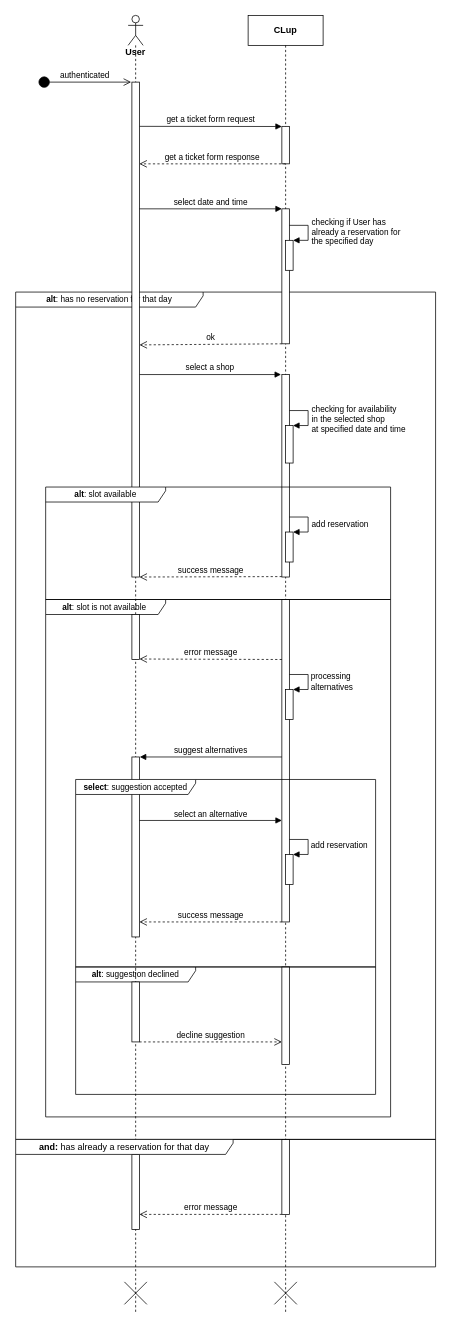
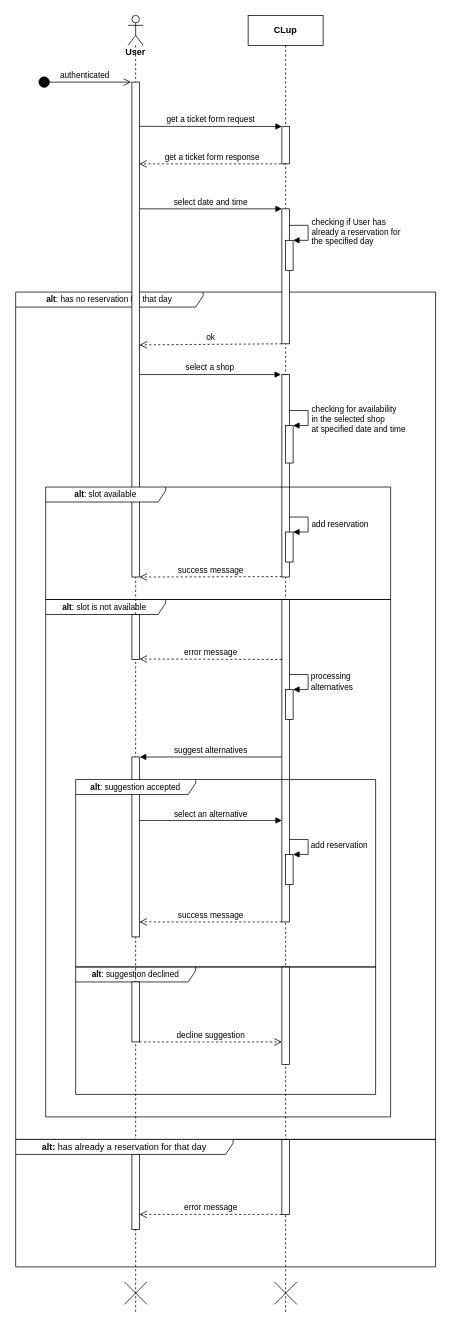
  <mxCell id="0" />
  <mxCell id="1" parent="0" />
  <mxCell id="2" value="&lt;font style=&quot;font-size: 11px&quot;&gt;&lt;b&gt;alt&lt;/b&gt;: suggestion declined&lt;/font&gt;" style="shape=umlFrame;whiteSpace=wrap;html=1;width=160;height=20;" parent="1" vertex="1"><mxGeometry x="100" y="1289" width="400" height="170" as="geometry" /></mxCell>
  <mxCell id="3" value="&lt;font style=&quot;font-size: 11px&quot;&gt;&lt;b&gt;alt&lt;/b&gt;: slot is not available&amp;nbsp;&lt;/font&gt;" style="shape=umlFrame;whiteSpace=wrap;html=1;width=160;height=20;" parent="1" vertex="1"><mxGeometry x="60" y="799" width="460" height="690" as="geometry" /></mxCell>
  <mxCell id="4" value="&lt;font style=&quot;font-size: 11px&quot;&gt;&lt;b&gt;alt&lt;/b&gt;: has no reservation for that day&lt;/font&gt;" style="shape=umlFrame;whiteSpace=wrap;html=1;width=250;height=20;" parent="1" vertex="1"><mxGeometry y="389" width="560" height="1130" as="geometry" x="20" /></mxCell>
  <mxCell id="5" value="&lt;b&gt;CLup&lt;/b&gt;" style="shape=umlLifeline;perimeter=lifelinePerimeter;whiteSpace=wrap;html=1;container=1;collapsible=0;recursiveResize=0;outlineConnect=0;" parent="1" vertex="1"><mxGeometry x="330" y="20" width="100" height="1729" as="geometry" /></mxCell>
  <mxCell id="6" value="&lt;b&gt;User&lt;/b&gt;" style="shape=umlLifeline;participant=umlActor;perimeter=lifelinePerimeter;whiteSpace=wrap;html=1;container=0;collapsible=0;recursiveResize=0;verticalAlign=top;spacingTop=36;outlineConnect=0;" parent="1" vertex="1"><mxGeometry x="170" y="20" width="20" height="1729" as="geometry" /></mxCell>
  <mxCell id="7" value="get a ticket form request" style="html=1;verticalAlign=bottom;endArrow=block;entryX=-0.003;entryY=0.004;entryDx=0;entryDy=0;entryPerimeter=0;" parent="1" target="24" edge="1"><mxGeometry width="80" relative="1" as="geometry"><mxPoint x="185" y="168" as="sourcePoint" /><mxPoint x="340" y="168" as="targetPoint" /></mxGeometry></mxCell>
  <mxCell id="8" value="select a shop" style="html=1;verticalAlign=bottom;endArrow=block;entryX=-0.111;entryY=0;entryDx=0;entryDy=0;entryPerimeter=0;" parent="1" target="27" edge="1"><mxGeometry width="80" relative="1" as="geometry"><mxPoint x="185" y="499" as="sourcePoint" /><mxPoint x="295" y="499" as="targetPoint" /></mxGeometry></mxCell>
  <mxCell id="9" value="success message" style="html=1;verticalAlign=bottom;endArrow=open;dashed=1;endSize=8;entryX=1.009;entryY=1;entryDx=0;entryDy=0;entryPerimeter=0;" parent="1" target="23" edge="1"><mxGeometry relative="1" as="geometry"><mxPoint x="375" y="768.43" as="sourcePoint" /><mxPoint x="295" y="768.43" as="targetPoint" /></mxGeometry></mxCell>
  <mxCell id="10" value="" style="html=1;points=[];perimeter=orthogonalPerimeter;" parent="1" vertex="1"><mxGeometry x="375" y="799" width="10" height="430" as="geometry" /></mxCell>
  <mxCell id="11" value="error message" style="html=1;verticalAlign=bottom;endArrow=open;dashed=1;endSize=8;entryX=1.009;entryY=0.989;entryDx=0;entryDy=0;entryPerimeter=0;" parent="1" target="15" edge="1"><mxGeometry relative="1" as="geometry"><mxPoint x="375" y="879" as="sourcePoint" /><mxPoint x="295" y="879" as="targetPoint" /></mxGeometry></mxCell>
  <mxCell id="12" value="" style="html=1;points=[];perimeter=orthogonalPerimeter;" parent="1" vertex="1"><mxGeometry x="380" y="919" width="10" height="40" as="geometry" /></mxCell>
  <mxCell id="13" value="processing&lt;br&gt;alternatives" style="edgeStyle=orthogonalEdgeStyle;html=1;align=left;spacingLeft=2;endArrow=block;rounded=0;entryX=1;entryY=0;" parent="1" target="12" edge="1"><mxGeometry x="0.077" relative="1" as="geometry"><mxPoint x="385" y="899" as="sourcePoint" /><Array as="points"><mxPoint x="410" y="899" /></Array><mxPoint as="offset" /></mxGeometry></mxCell>
  <mxCell id="14" value="suggest alternatives" style="html=1;verticalAlign=bottom;endArrow=block;entryX=1.054;entryY=0;entryDx=0;entryDy=0;entryPerimeter=0;" parent="1" target="16" edge="1"><mxGeometry width="80" relative="1" as="geometry"><mxPoint x="375" y="1009" as="sourcePoint" /><mxPoint x="295" y="1009" as="targetPoint" /></mxGeometry></mxCell>
  <mxCell id="15" value="" style="html=1;points=[];perimeter=orthogonalPerimeter;" parent="1" vertex="1"><mxGeometry x="175" y="819" width="10" height="60" as="geometry" /></mxCell>
  <mxCell id="16" value="" style="html=1;points=[];perimeter=orthogonalPerimeter;" parent="1" vertex="1"><mxGeometry x="175" y="1009" width="10" height="240" as="geometry" /></mxCell>
  <mxCell id="17" value="select an alternative" style="html=1;verticalAlign=bottom;endArrow=block;" parent="1" target="10" edge="1"><mxGeometry width="80" relative="1" as="geometry"><mxPoint x="185" y="1093.66" as="sourcePoint" /><mxPoint x="265" y="1093.66" as="targetPoint" /></mxGeometry></mxCell>
  <mxCell id="18" value="" style="html=1;points=[];perimeter=orthogonalPerimeter;" parent="1" vertex="1"><mxGeometry x="380" y="1139" width="10" height="40" as="geometry" /></mxCell>
  <mxCell id="19" value="add reservation" style="edgeStyle=orthogonalEdgeStyle;html=1;align=left;spacingLeft=2;endArrow=block;rounded=0;entryX=1;entryY=0;" parent="1" target="18" edge="1"><mxGeometry relative="1" as="geometry"><mxPoint x="385" y="1119" as="sourcePoint" /><Array as="points"><mxPoint x="410" y="1119" /></Array></mxGeometry></mxCell>
  <mxCell id="20" value="success message" style="html=1;verticalAlign=bottom;endArrow=open;dashed=1;endSize=8;" parent="1" target="16" edge="1"><mxGeometry relative="1" as="geometry"><mxPoint x="375" y="1229" as="sourcePoint" /><mxPoint x="295" y="1229" as="targetPoint" /></mxGeometry></mxCell>
  <mxCell id="21" value="" style="html=1;points=[];perimeter=orthogonalPerimeter;" parent="1" vertex="1"><mxGeometry x="175" y="1309" width="10" height="80" as="geometry" /></mxCell>
  <mxCell id="22" value="" style="html=1;points=[];perimeter=orthogonalPerimeter;" parent="1" vertex="1"><mxGeometry x="375" y="1289" width="10" height="130" as="geometry" /></mxCell>
  <mxCell id="23" value="" style="html=1;points=[];perimeter=orthogonalPerimeter;" parent="1" vertex="1"><mxGeometry x="175" y="109" width="10" height="660" as="geometry" /></mxCell>
  <mxCell id="24" value="" style="html=1;points=[];perimeter=orthogonalPerimeter;" parent="1" vertex="1"><mxGeometry x="375" y="168" width="10" height="50" as="geometry" /></mxCell>
  <mxCell id="25" value="authenticated" style="html=1;verticalAlign=bottom;startArrow=circle;startFill=1;endArrow=open;startSize=6;endSize=8;" parent="1" edge="1"><mxGeometry x="314" y="-67" width="80" as="geometry"><mxPoint x="50" y="109" as="sourcePoint" /><mxPoint x="174" y="109" as="targetPoint" /></mxGeometry></mxCell>
  <mxCell id="26" value="get a ticket form response" style="html=1;verticalAlign=bottom;endArrow=open;dashed=1;endSize=8;strokeColor=#000000;" parent="1" edge="1"><mxGeometry x="310" y="-68" as="geometry"><mxPoint x="380" y="218" as="sourcePoint" /><mxPoint x="184.929" y="218" as="targetPoint" /></mxGeometry></mxCell>
  <mxCell id="27" value="" style="html=1;points=[];perimeter=orthogonalPerimeter;" parent="1" vertex="1"><mxGeometry x="375" y="499" width="10" height="270" as="geometry" /></mxCell>
  <mxCell id="28" value="" style="html=1;points=[];perimeter=orthogonalPerimeter;" parent="1" vertex="1"><mxGeometry x="380" y="567" width="10" height="50" as="geometry" /></mxCell>
  <mxCell id="29" value="checking for availability&lt;br&gt;in the selected shop &lt;br&gt;at specified date and time" style="edgeStyle=orthogonalEdgeStyle;html=1;align=left;spacingLeft=2;endArrow=block;rounded=0;entryX=1;entryY=0;" parent="1" target="28" edge="1"><mxGeometry as="geometry"><mxPoint x="385" y="547" as="sourcePoint" /><Array as="points"><mxPoint x="410" y="547" /></Array><mxPoint x="23" y="2" as="offset" /></mxGeometry></mxCell>
  <mxCell id="30" value="" style="html=1;points=[];perimeter=orthogonalPerimeter;" parent="1" vertex="1"><mxGeometry x="380" y="709" width="10" height="40" as="geometry" /></mxCell>
  <mxCell id="31" value="add reservation" style="edgeStyle=orthogonalEdgeStyle;html=1;align=left;spacingLeft=2;endArrow=block;rounded=0;entryX=1;entryY=0;" parent="1" target="30" edge="1"><mxGeometry as="geometry"><mxPoint x="385" y="689" as="sourcePoint" /><Array as="points"><mxPoint x="410" y="689" /></Array><mxPoint x="23" as="offset" /></mxGeometry></mxCell>
  <mxCell id="32" value="select date and time" style="html=1;verticalAlign=bottom;endArrow=block;" parent="1" target="35" edge="1"><mxGeometry relative="1" as="geometry"><mxPoint x="185" y="278" as="sourcePoint" /><mxPoint x="285" y="278" as="targetPoint" /></mxGeometry></mxCell>
  <mxCell id="33" value="" style="shape=umlDestroy;" parent="1" vertex="1"><mxGeometry x="165" y="1709" width="30" height="30" as="geometry" /></mxCell>
  <mxCell id="34" value="ok" style="html=1;verticalAlign=bottom;endArrow=open;dashed=1;endSize=8;entryX=1.009;entryY=0.531;entryDx=0;entryDy=0;entryPerimeter=0;" parent="1" target="23" edge="1"><mxGeometry relative="1" as="geometry"><mxPoint x="375" y="458" as="sourcePoint" /><mxPoint x="295" y="458" as="targetPoint" /></mxGeometry></mxCell>
  <mxCell id="35" value="" style="html=1;points=[];perimeter=orthogonalPerimeter;" parent="1" vertex="1"><mxGeometry x="375" y="278" width="10" height="180" as="geometry" /></mxCell>
  <mxCell id="36" value="" style="html=1;points=[];perimeter=orthogonalPerimeter;" parent="1" vertex="1"><mxGeometry x="380" y="320" width="10" height="40" as="geometry" /></mxCell>
  <mxCell id="37" value="checking if User has&lt;br&gt;already a reservation for&lt;br&gt;the specified day" style="edgeStyle=orthogonalEdgeStyle;html=1;align=left;spacingLeft=2;endArrow=block;rounded=0;entryX=1;entryY=0;" parent="1" target="36" edge="1"><mxGeometry as="geometry"><mxPoint x="385" y="300" as="sourcePoint" /><Array as="points"><mxPoint x="410" y="300" /></Array><mxPoint x="23" y="-1" as="offset" /></mxGeometry></mxCell>
  <mxCell id="38" value="" style="shape=umlDestroy;" parent="1" vertex="1"><mxGeometry x="365" y="1709" width="30" height="30" as="geometry" /></mxCell>
  <mxCell id="39" value="" style="html=1;points=[];perimeter=orthogonalPerimeter;" parent="1" vertex="1"><mxGeometry x="175" y="1539" width="10" height="100" as="geometry" /></mxCell>
  <mxCell id="40" value="" style="html=1;points=[];perimeter=orthogonalPerimeter;" parent="1" vertex="1"><mxGeometry x="375" y="1519" width="10" height="100" as="geometry" /></mxCell>
  <mxCell id="41" value="error message" style="html=1;verticalAlign=bottom;endArrow=open;dashed=1;endSize=8;" parent="1" target="39" edge="1"><mxGeometry relative="1" as="geometry"><mxPoint x="375" y="1619" as="sourcePoint" /><mxPoint x="295" y="1619" as="targetPoint" /></mxGeometry></mxCell>
- <mxCell id="42" value="&lt;font style=&quot;font-size: 11px&quot;&gt;&lt;b&gt;select&lt;/b&gt;: suggestion accepted&lt;/font&gt;" style="shape=umlFrame;whiteSpace=wrap;html=1;width=160;height=20;" parent="1" vertex="1"><mxGeometry x="100" y="1039" width="400" height="250" as="geometry" /></mxCell>
+ <mxCell id="42" value="&lt;font style=&quot;font-size: 11px&quot;&gt;&lt;b&gt;alt&lt;/b&gt;: suggestion accepted&lt;/font&gt;" style="shape=umlFrame;whiteSpace=wrap;html=1;width=160;height=20;" parent="1" vertex="1"><mxGeometry x="100" y="1039" width="400" height="250" as="geometry" /></mxCell>
  <mxCell id="43" value="&lt;font style=&quot;font-size: 11px&quot;&gt;&lt;b&gt;alt&lt;/b&gt;: slot available&lt;/font&gt;" style="shape=umlFrame;whiteSpace=wrap;html=1;width=160;height=20;" parent="1" vertex="1"><mxGeometry x="60" y="649" width="460" height="150" as="geometry" /></mxCell>
- <mxCell id="44" value="&lt;b&gt;and: &lt;/b&gt;has already a reservation for that day" style="shape=umlFrame;whiteSpace=wrap;html=1;width=290;height=20;" parent="1" vertex="1"><mxGeometry y="1519" width="560" height="170" as="geometry" x="20" /></mxCell>
+ <mxCell id="44" value="&lt;b&gt;alt: &lt;/b&gt;has already a reservation for that day" style="shape=umlFrame;whiteSpace=wrap;html=1;width=290;height=20;" parent="1" vertex="1"><mxGeometry y="1519" width="560" height="170" as="geometry" x="20" /></mxCell>
  <mxCell id="45" value="decline suggestion" style="html=1;verticalAlign=bottom;endArrow=open;dashed=1;endSize=8;" edge="1" parent="1" target="22"><mxGeometry relative="1" as="geometry"><mxPoint x="185" y="1389" as="sourcePoint" /><mxPoint x="265" y="1389" as="targetPoint" /></mxGeometry></mxCell>
